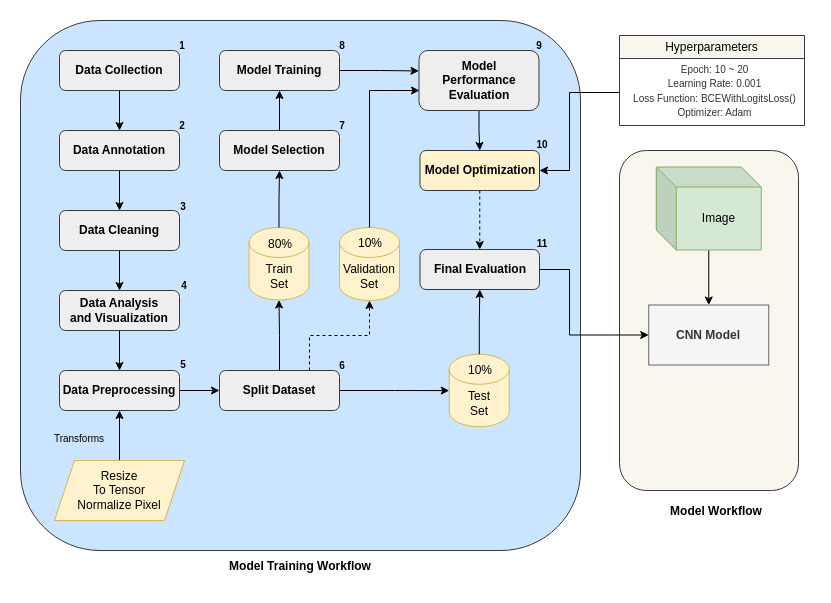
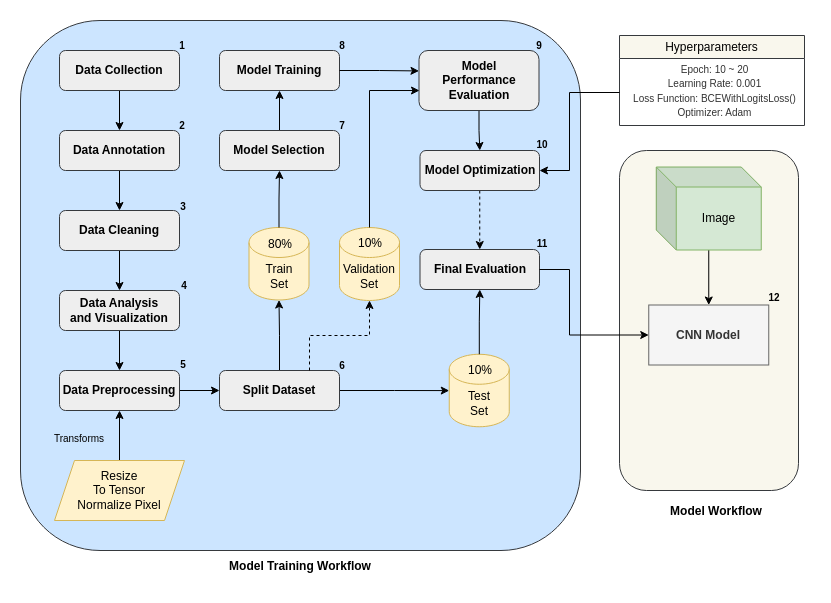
  <mxCell id="0" />
  <mxCell id="1" parent="0" />
  <mxCell id="2" value="" style="rounded=1;whiteSpace=wrap;html=1;fillColor=#cce5ff;strokeColor=#36393d;" parent="1" vertex="1"><mxGeometry x="20" y="20" width="560" height="530" as="geometry" /></mxCell>
  <mxCell id="3" value="" style="edgeStyle=orthogonalEdgeStyle;rounded=0;orthogonalLoop=1;jettySize=auto;html=1;" parent="1" source="4" target="12" edge="1"><mxGeometry relative="1" as="geometry" /></mxCell>
  <mxCell id="4" value="Data Collection" style="rounded=1;whiteSpace=wrap;html=1;fontStyle=1;fillColor=#eeeeee;strokeColor=#36393d;" parent="1" vertex="1"><mxGeometry x="59" y="50" width="120" height="40" as="geometry" /></mxCell>
  <mxCell id="5" value="" style="edgeStyle=orthogonalEdgeStyle;rounded=0;orthogonalLoop=1;jettySize=auto;html=1;" parent="1" source="6" target="8" edge="1"><mxGeometry relative="1" as="geometry" /></mxCell>
  <mxCell id="6" value="Data Cleaning" style="rounded=1;whiteSpace=wrap;html=1;fontStyle=1;fillColor=#eeeeee;strokeColor=#36393d;" parent="1" vertex="1"><mxGeometry x="59" y="210" width="120" height="40" as="geometry" /></mxCell>
  <mxCell id="7" value="" style="edgeStyle=orthogonalEdgeStyle;rounded=0;orthogonalLoop=1;jettySize=auto;html=1;" parent="1" source="8" target="10" edge="1"><mxGeometry relative="1" as="geometry" /></mxCell>
  <mxCell id="8" value="Data Analysis&lt;br&gt;and Visualization" style="rounded=1;whiteSpace=wrap;html=1;fontStyle=1;fillColor=#eeeeee;strokeColor=#36393d;" parent="1" vertex="1"><mxGeometry x="59" y="290" width="120" height="40" as="geometry" /></mxCell>
  <mxCell id="9" value="" style="edgeStyle=orthogonalEdgeStyle;rounded=0;orthogonalLoop=1;jettySize=auto;html=1;" parent="1" source="10" target="17" edge="1"><mxGeometry relative="1" as="geometry" /></mxCell>
  <mxCell id="10" value="Data Preprocessing" style="rounded=1;whiteSpace=wrap;html=1;fontStyle=1;fillColor=#eeeeee;strokeColor=#36393d;" parent="1" vertex="1"><mxGeometry x="59" y="370" width="120" height="40" as="geometry" /></mxCell>
  <mxCell id="11" value="" style="edgeStyle=orthogonalEdgeStyle;rounded=0;orthogonalLoop=1;jettySize=auto;html=1;" parent="1" source="12" target="6" edge="1"><mxGeometry relative="1" as="geometry" /></mxCell>
  <mxCell id="12" value="Data Annotation" style="rounded=1;whiteSpace=wrap;html=1;fontStyle=1;fillColor=#eeeeee;strokeColor=#36393d;" parent="1" vertex="1"><mxGeometry x="59" y="130" width="120" height="40" as="geometry" /></mxCell>
  <mxCell id="13" value="" style="edgeStyle=orthogonalEdgeStyle;rounded=0;orthogonalLoop=1;jettySize=auto;html=1;" parent="1" source="14" target="26" edge="1"><mxGeometry relative="1" as="geometry" /></mxCell>
  <mxCell id="14" value="Model Selection" style="rounded=1;whiteSpace=wrap;html=1;fontStyle=1;fillColor=#eeeeee;strokeColor=#36393d;" parent="1" vertex="1"><mxGeometry x="219" y="130" width="120" height="40" as="geometry" /></mxCell>
  <mxCell id="15" value="" style="edgeStyle=orthogonalEdgeStyle;rounded=0;orthogonalLoop=1;jettySize=auto;html=1;" parent="1" source="17" target="20" edge="1"><mxGeometry relative="1" as="geometry" /></mxCell>
  <mxCell id="16" value="" style="edgeStyle=orthogonalEdgeStyle;rounded=0;orthogonalLoop=1;jettySize=auto;html=1;" parent="1" source="17" target="23" edge="1"><mxGeometry relative="1" as="geometry" /></mxCell>
  <mxCell id="17" value="Split Dataset" style="rounded=1;whiteSpace=wrap;html=1;fontStyle=1;fillColor=#eeeeee;strokeColor=#36393d;" parent="1" vertex="1"><mxGeometry x="219" y="370" width="120" height="40" as="geometry" /></mxCell>
  <mxCell id="18" value="&lt;font style=&quot;font-size: 10px;&quot;&gt;Transforms&lt;/font&gt;" style="text;html=1;align=center;verticalAlign=middle;whiteSpace=wrap;rounded=0;" parent="1" vertex="1"><mxGeometry x="49" y="428" width="60" height="20" as="geometry" /></mxCell>
  <mxCell id="19" value="" style="group" parent="1" vertex="1" connectable="0"><mxGeometry x="248.5" y="227" width="61" height="72.5" as="geometry" /></mxCell>
  <mxCell id="20" value="Train&lt;br&gt;Set" style="shape=cylinder3;whiteSpace=wrap;html=1;boundedLbl=1;backgroundOutline=1;size=15;fillColor=#fff2cc;strokeColor=#d6b656;" parent="19" vertex="1"><mxGeometry width="60" height="72.5" as="geometry" /></mxCell>
  <mxCell id="21" value="80%" style="text;html=1;align=center;verticalAlign=middle;whiteSpace=wrap;rounded=0;" parent="19" vertex="1"><mxGeometry x="1" y="6.5" width="60" height="20" as="geometry" /></mxCell>
  <mxCell id="22" value="" style="group" parent="1" vertex="1" connectable="0"><mxGeometry x="448.75" y="353.75" width="61" height="72.5" as="geometry" /></mxCell>
  <mxCell id="23" value="Test&lt;br&gt;Set" style="shape=cylinder3;whiteSpace=wrap;html=1;boundedLbl=1;backgroundOutline=1;size=15;fillColor=#fff2cc;strokeColor=#d6b656;" parent="22" vertex="1"><mxGeometry width="60" height="72.5" as="geometry" /></mxCell>
  <mxCell id="24" value="10%" style="text;html=1;align=center;verticalAlign=middle;whiteSpace=wrap;rounded=0;" parent="22" vertex="1"><mxGeometry x="1" y="6" width="60" height="20" as="geometry" /></mxCell>
  <mxCell id="25" value="" style="edgeStyle=orthogonalEdgeStyle;rounded=0;orthogonalLoop=1;jettySize=auto;html=1;" parent="1" source="20" target="14" edge="1"><mxGeometry relative="1" as="geometry" /></mxCell>
  <mxCell id="26" value="Model Training" style="rounded=1;whiteSpace=wrap;html=1;fontStyle=1;fillColor=#eeeeee;strokeColor=#36393d;" parent="1" vertex="1"><mxGeometry x="219" y="50" width="120" height="40" as="geometry" /></mxCell>
  <mxCell id="27" value="" style="edgeStyle=orthogonalEdgeStyle;rounded=0;orthogonalLoop=1;jettySize=auto;html=1;" parent="1" source="28" target="34" edge="1"><mxGeometry relative="1" as="geometry" /></mxCell>
  <mxCell id="28" value="Model&lt;br&gt;Performance&lt;br&gt;Evaluation" style="rounded=1;whiteSpace=wrap;html=1;fontStyle=1;fillColor=#eeeeee;strokeColor=#36393d;" parent="1" vertex="1"><mxGeometry x="418.5" y="50" width="120" height="60" as="geometry" /></mxCell>
  <mxCell id="29" value="" style="group" parent="1" vertex="1" connectable="0"><mxGeometry x="339" y="227" width="61" height="73" as="geometry" /></mxCell>
  <mxCell id="30" value="Validation&lt;br&gt;Set" style="shape=cylinder3;whiteSpace=wrap;html=1;boundedLbl=1;backgroundOutline=1;size=15;fillColor=#fff2cc;strokeColor=#d6b656;" parent="29" vertex="1"><mxGeometry width="60" height="73" as="geometry" /></mxCell>
  <mxCell id="31" value="10%" style="text;html=1;align=center;verticalAlign=middle;whiteSpace=wrap;rounded=0;" parent="29" vertex="1"><mxGeometry x="1" y="5.06" width="60" height="22.77" as="geometry" /></mxCell>
  <mxCell id="32" style="edgeStyle=orthogonalEdgeStyle;rounded=0;orthogonalLoop=1;jettySize=auto;html=1;exitX=0.75;exitY=0;exitDx=0;exitDy=0;entryX=0.5;entryY=1;entryDx=0;entryDy=0;entryPerimeter=0;dashed=1;" parent="1" source="17" target="30" edge="1"><mxGeometry relative="1" as="geometry" /></mxCell>
  <mxCell id="33" value="" style="edgeStyle=orthogonalEdgeStyle;rounded=0;orthogonalLoop=1;jettySize=auto;html=1;dashed=1;" parent="1" source="34" target="38" edge="1"><mxGeometry relative="1" as="geometry" /></mxCell>
- <mxCell id="34" value="Model Optimization" style="rounded=1;whiteSpace=wrap;html=1;fontStyle=1;fillColor=#fff2cc;strokeColor=#36393d;" parent="1" vertex="1"><mxGeometry x="419.5" y="150" width="119.5" height="40" as="geometry" /></mxCell>
+ <mxCell id="34" value="Model Optimization" style="rounded=1;whiteSpace=wrap;html=1;fontStyle=1;fillColor=#eeeeee;strokeColor=#36393d;" parent="1" vertex="1"><mxGeometry x="419.5" y="150" width="119.5" height="40" as="geometry" /></mxCell>
  <mxCell id="35" value="" style="edgeStyle=orthogonalEdgeStyle;rounded=0;orthogonalLoop=1;jettySize=auto;html=1;" parent="1" source="36" target="10" edge="1"><mxGeometry relative="1" as="geometry" /></mxCell>
  <mxCell id="36" value="Resize&lt;br&gt;To Tensor&lt;br&gt;Normalize Pixel" style="shape=parallelogram;perimeter=parallelogramPerimeter;whiteSpace=wrap;html=1;fixedSize=1;fillColor=#fff2cc;strokeColor=#d6b656;" parent="1" vertex="1"><mxGeometry x="54" y="460" width="130" height="60" as="geometry" /></mxCell>
  <mxCell id="37" value="Hyperparameters" style="swimlane;whiteSpace=wrap;html=1;fontStyle=0;fillColor=#f9f7ed;strokeColor=#36393d;" parent="1" vertex="1"><mxGeometry x="619" y="35" width="185" height="90" as="geometry"><mxRectangle x="570" y="230" width="130" height="30" as="alternateBounds" /></mxGeometry></mxCell>
  <mxCell id="38" value="Final Evaluation" style="rounded=1;whiteSpace=wrap;html=1;fontStyle=1;fillColor=#eeeeee;strokeColor=#36393d;" parent="1" vertex="1"><mxGeometry x="419.5" y="249" width="119.5" height="40" as="geometry" /></mxCell>
  <mxCell id="39" value="" style="edgeStyle=orthogonalEdgeStyle;rounded=0;orthogonalLoop=1;jettySize=auto;html=1;" parent="1" source="23" target="38" edge="1"><mxGeometry relative="1" as="geometry" /></mxCell>
  <mxCell id="40" style="edgeStyle=orthogonalEdgeStyle;rounded=0;orthogonalLoop=1;jettySize=auto;html=1;entryX=-0.014;entryY=0.348;entryDx=0;entryDy=0;entryPerimeter=0;exitX=1;exitY=0.5;exitDx=0;exitDy=0;" parent="1" source="26" edge="1"><mxGeometry relative="1" as="geometry"><mxPoint x="340.68" y="69.555" as="sourcePoint" /><mxPoint x="418.5" y="70.43" as="targetPoint" /></mxGeometry></mxCell>
  <mxCell id="41" style="edgeStyle=orthogonalEdgeStyle;rounded=0;orthogonalLoop=1;jettySize=auto;html=1;entryX=0.004;entryY=0.667;entryDx=0;entryDy=0;entryPerimeter=0;exitX=0.5;exitY=0;exitDx=0;exitDy=0;exitPerimeter=0;" parent="1" source="30" target="28" edge="1"><mxGeometry relative="1" as="geometry" /></mxCell>
  <mxCell id="42" value="" style="group" parent="1" vertex="1" connectable="0"><mxGeometry x="619" y="150" width="179" height="376" as="geometry" /></mxCell>
  <mxCell id="43" value="" style="rounded=1;whiteSpace=wrap;html=1;fillColor=#f9f7ed;strokeColor=#36393d;" parent="42" vertex="1"><mxGeometry width="179" height="340" as="geometry" /></mxCell>
  <mxCell id="44" style="edgeStyle=orthogonalEdgeStyle;rounded=0;orthogonalLoop=1;jettySize=auto;html=1;entryX=0.5;entryY=0;entryDx=0;entryDy=0;" parent="42" source="45" target="46" edge="1"><mxGeometry relative="1" as="geometry" /></mxCell>
  <mxCell id="45" value="Image" style="shape=cube;whiteSpace=wrap;html=1;boundedLbl=1;backgroundOutline=1;darkOpacity=0.05;darkOpacity2=0.1;fillColor=#d5e8d4;strokeColor=#82b366;" parent="42" vertex="1"><mxGeometry x="36.75" y="16.5" width="105" height="83" as="geometry" /></mxCell>
  <mxCell id="46" value="CNN Model" style="rounded=0;whiteSpace=wrap;html=1;fontStyle=1;fillColor=#f5f5f5;strokeColor=#666666;fontColor=#333333;" parent="42" vertex="1"><mxGeometry x="29.25" y="154.5" width="120" height="60" as="geometry" /></mxCell>
  <mxCell id="47" value="&lt;font style=&quot;font-size: 12px;&quot;&gt;Model Workflow&lt;/font&gt;" style="text;html=1;align=center;verticalAlign=middle;whiteSpace=wrap;rounded=0;fontStyle=1" parent="42" vertex="1"><mxGeometry x="40" y="346" width="114.25" height="30" as="geometry" /></mxCell>
+ <mxCell id="48" value="&lt;b&gt;&lt;font style=&quot;font-size: 10px;&quot;&gt;12&lt;/font&gt;&lt;/b&gt;" style="text;html=1;align=center;verticalAlign=middle;whiteSpace=wrap;rounded=0;" parent="42" vertex="1"><mxGeometry x="144.75" y="139.5" width="20" height="15" as="geometry" /></mxCell>
  <mxCell id="49" style="edgeStyle=orthogonalEdgeStyle;rounded=0;orthogonalLoop=1;jettySize=auto;html=1;entryX=0;entryY=0.5;entryDx=0;entryDy=0;" parent="1" source="38" target="46" edge="1"><mxGeometry relative="1" as="geometry"><Array as="points"><mxPoint x="569" y="269" /><mxPoint x="569" y="335" /></Array></mxGeometry></mxCell>
  <mxCell id="50" style="edgeStyle=orthogonalEdgeStyle;rounded=0;orthogonalLoop=1;jettySize=auto;html=1;entryX=1;entryY=0.5;entryDx=0;entryDy=0;" parent="1" source="63" target="34" edge="1"><mxGeometry relative="1" as="geometry"><Array as="points"><mxPoint x="569" y="92" /><mxPoint x="569" y="170" /></Array></mxGeometry></mxCell>
  <mxCell id="51" value="&lt;font style=&quot;font-size: 12px;&quot;&gt;Model Training Workflow&lt;/font&gt;" style="text;html=1;align=center;verticalAlign=middle;whiteSpace=wrap;rounded=0;fontStyle=1" parent="1" vertex="1"><mxGeometry x="222.87" y="551" width="154.25" height="30" as="geometry" /></mxCell>
  <mxCell id="52" value="&lt;b&gt;&lt;font style=&quot;font-size: 10px;&quot;&gt;1&lt;/font&gt;&lt;/b&gt;" style="text;html=1;align=center;verticalAlign=middle;whiteSpace=wrap;rounded=0;" parent="1" vertex="1"><mxGeometry x="172" y="37" width="20" height="15" as="geometry" /></mxCell>
  <mxCell id="53" value="&lt;b&gt;&lt;font style=&quot;font-size: 10px;&quot;&gt;2&lt;/font&gt;&lt;/b&gt;" style="text;html=1;align=center;verticalAlign=middle;whiteSpace=wrap;rounded=0;" parent="1" vertex="1"><mxGeometry x="172" y="117" width="20" height="15" as="geometry" /></mxCell>
  <mxCell id="54" value="&lt;b&gt;&lt;font style=&quot;font-size: 10px;&quot;&gt;3&lt;/font&gt;&lt;/b&gt;" style="text;html=1;align=center;verticalAlign=middle;whiteSpace=wrap;rounded=0;" parent="1" vertex="1"><mxGeometry x="173" y="198" width="20" height="15" as="geometry" /></mxCell>
  <mxCell id="55" value="&lt;b&gt;&lt;font style=&quot;font-size: 10px;&quot;&gt;4&lt;/font&gt;&lt;/b&gt;" style="text;html=1;align=center;verticalAlign=middle;whiteSpace=wrap;rounded=0;" parent="1" vertex="1"><mxGeometry x="174" y="277.5" width="20" height="15" as="geometry" /></mxCell>
  <mxCell id="56" value="&lt;b&gt;&lt;font style=&quot;font-size: 10px;&quot;&gt;5&lt;/font&gt;&lt;/b&gt;" style="text;html=1;align=center;verticalAlign=middle;whiteSpace=wrap;rounded=0;" parent="1" vertex="1"><mxGeometry x="173" y="356" width="20" height="15" as="geometry" /></mxCell>
  <mxCell id="57" value="&lt;b&gt;&lt;font style=&quot;font-size: 10px;&quot;&gt;6&lt;/font&gt;&lt;/b&gt;" style="text;html=1;align=center;verticalAlign=middle;whiteSpace=wrap;rounded=0;" parent="1" vertex="1"><mxGeometry x="332" y="357" width="20" height="15" as="geometry" /></mxCell>
  <mxCell id="58" value="&lt;b&gt;&lt;font style=&quot;font-size: 10px;&quot;&gt;7&lt;/font&gt;&lt;/b&gt;" style="text;html=1;align=center;verticalAlign=middle;whiteSpace=wrap;rounded=0;" parent="1" vertex="1"><mxGeometry x="332" y="117" width="20" height="15" as="geometry" /></mxCell>
  <mxCell id="59" value="&lt;b&gt;&lt;font style=&quot;font-size: 10px;&quot;&gt;8&lt;/font&gt;&lt;/b&gt;" style="text;html=1;align=center;verticalAlign=middle;whiteSpace=wrap;rounded=0;" parent="1" vertex="1"><mxGeometry x="332" y="37" width="20" height="15" as="geometry" /></mxCell>
  <mxCell id="60" value="&lt;b&gt;&lt;font style=&quot;font-size: 10px;&quot;&gt;9&lt;/font&gt;&lt;/b&gt;" style="text;html=1;align=center;verticalAlign=middle;whiteSpace=wrap;rounded=0;" parent="1" vertex="1"><mxGeometry x="529" y="37" width="20" height="15" as="geometry" /></mxCell>
  <mxCell id="61" value="&lt;b&gt;&lt;font style=&quot;font-size: 10px;&quot;&gt;10&lt;/font&gt;&lt;/b&gt;" style="text;html=1;align=center;verticalAlign=middle;whiteSpace=wrap;rounded=0;" parent="1" vertex="1"><mxGeometry x="532" y="136" width="20" height="15" as="geometry" /></mxCell>
  <mxCell id="62" value="&lt;b&gt;&lt;font style=&quot;font-size: 10px;&quot;&gt;11&lt;/font&gt;&lt;/b&gt;" style="text;html=1;align=center;verticalAlign=middle;whiteSpace=wrap;rounded=0;" parent="1" vertex="1"><mxGeometry x="532" y="235" width="20" height="15" as="geometry" /></mxCell>
  <mxCell id="63" value="&lt;font style=&quot;color: rgb(51, 51, 51); font-size: 10px;&quot;&gt;Epoch: 10 ~ 20&lt;br&gt;Learning Rate: 0.001&lt;/font&gt;&lt;div style=&quot;color: rgb(51, 51, 51);&quot;&gt;&lt;font style=&quot;font-size: 10px;&quot;&gt;Loss Function: BCEWithLogitsLoss()&lt;br&gt;Optimizer: Adam&lt;/font&gt;&lt;/div&gt;" style="text;html=1;align=center;verticalAlign=middle;resizable=0;points=[];autosize=1;strokeColor=none;fillColor=none;" parent="1" vertex="1"><mxGeometry x="619" y="55" width="190" height="70" as="geometry" /></mxCell>
